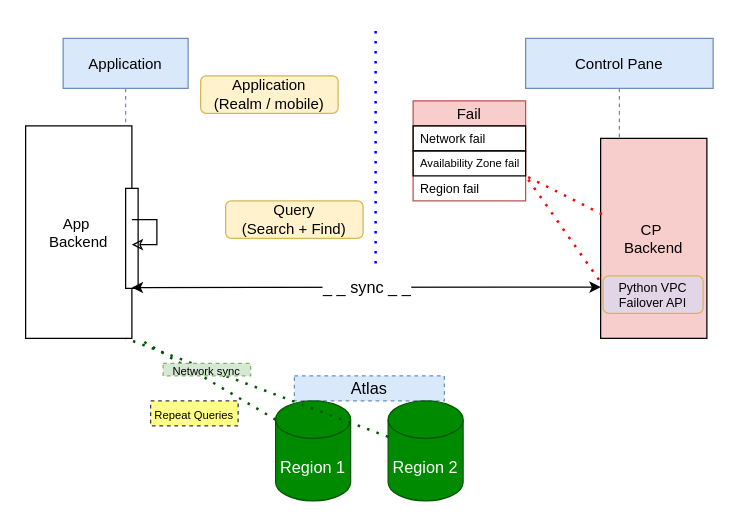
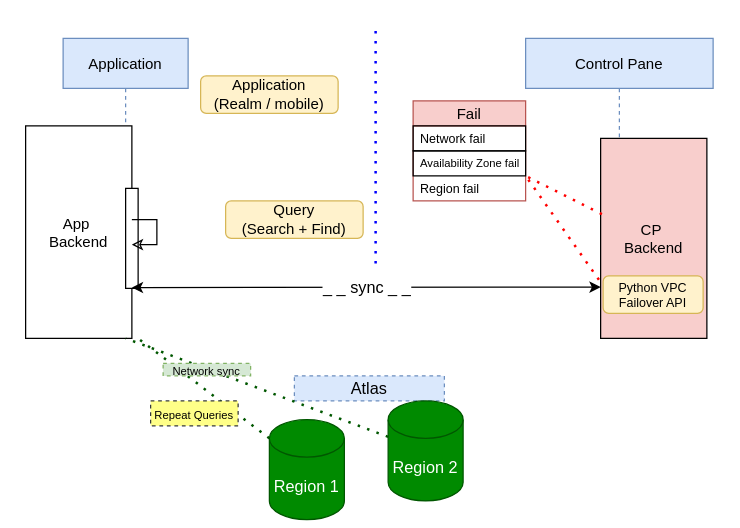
  <mxCell id="0" />
  <mxCell id="1" parent="0" />
  <mxCell id="2" value="Application" style="shape=umlLifeline;perimeter=lifelinePerimeter;container=1;collapsible=0;recursiveResize=0;rounded=0;shadow=0;strokeWidth=1;fillColor=#dae8fc;strokeColor=#6c8ebf;" parent="1" vertex="1"><mxGeometry x="50" y="30" width="100" height="240" as="geometry" /></mxCell>
  <mxCell id="3" value="App &#10;Backend" style="points=[];perimeter=orthogonalPerimeter;rounded=0;shadow=0;strokeWidth=1;" parent="2" vertex="1"><mxGeometry x="-30" y="70" width="85" height="170" as="geometry" /></mxCell>
  <mxCell id="4" value="" style="points=[];perimeter=orthogonalPerimeter;rounded=0;shadow=0;strokeWidth=1;" parent="2" vertex="1"><mxGeometry x="50" y="120" width="10" height="80" as="geometry" /></mxCell>
  <mxCell id="5" style="edgeStyle=orthogonalEdgeStyle;rounded=0;orthogonalLoop=1;jettySize=auto;html=1;fontSize=9;endArrow=classic;endFill=0;" edge="1" parent="2" source="3" target="3"><mxGeometry relative="1" as="geometry" /></mxCell>
  <mxCell id="6" value="Control Pane" style="shape=umlLifeline;perimeter=lifelinePerimeter;container=1;collapsible=0;recursiveResize=0;rounded=0;shadow=0;strokeWidth=1;fillColor=#dae8fc;strokeColor=#6c8ebf;" parent="1" vertex="1"><mxGeometry x="420" y="30" width="150" height="240" as="geometry" /></mxCell>
  <mxCell id="7" value="CP &#10;Backend" style="points=[];perimeter=orthogonalPerimeter;rounded=0;shadow=0;strokeWidth=1;fillColor=#f8cecc;" parent="6" vertex="1"><mxGeometry x="60" y="80" width="85" height="160" as="geometry" /></mxCell>
- <mxCell id="8" value="Python VPC&lt;br&gt;Failover API" style="rounded=1;whiteSpace=wrap;html=1;fontSize=10;strokeColor=#d6b656;fillColor=#e1d5e7;" vertex="1" parent="6"><mxGeometry x="62" y="190" width="80" height="30" as="geometry" /></mxCell>
+ <mxCell id="8" value="Python VPC&lt;br&gt;Failover API" style="rounded=1;whiteSpace=wrap;html=1;fontSize=10;strokeColor=#d6b656;fillColor=#fff2cc;" vertex="1" parent="6"><mxGeometry x="62" y="190" width="80" height="30" as="geometry" /></mxCell>
  <mxCell id="9" value="" style="endArrow=none;dashed=1;html=1;dashPattern=1 3;strokeWidth=2;rounded=0;fontSize=9;entryX=-0.012;entryY=0.71;entryDx=0;entryDy=0;entryPerimeter=0;exitX=0.012;exitY=0.379;exitDx=0;exitDy=0;exitPerimeter=0;strokeColor=#FF0000;" edge="1" parent="6" source="7" target="7"><mxGeometry width="50" height="50" relative="1" as="geometry"><mxPoint x="-50" y="290" as="sourcePoint" /><mxPoint y="240" as="targetPoint" /><Array as="points"><mxPoint y="110" /></Array></mxGeometry></mxCell>
  <mxCell id="10" value="Application &lt;br&gt;(Realm / mobile)" style="rounded=1;whiteSpace=wrap;html=1;fillColor=#fff2cc;strokeColor=#d6b656;" vertex="1" parent="1"><mxGeometry x="160" y="60" width="110" height="30" as="geometry" /></mxCell>
  <mxCell id="11" value="Query &lt;br&gt;(Search + Find)" style="rounded=1;whiteSpace=wrap;html=1;fillColor=#fff2cc;strokeColor=#d6b656;" vertex="1" parent="1"><mxGeometry x="180" y="160" width="110" height="30" as="geometry" /></mxCell>
  <mxCell id="12" value="Fail" style="swimlane;fontStyle=0;childLayout=stackLayout;horizontal=1;startSize=20;horizontalStack=0;resizeParent=1;resizeParentMax=0;resizeLast=0;collapsible=1;marginBottom=0;fillColor=#f8cecc;strokeColor=#b85450;" vertex="1" parent="1"><mxGeometry x="330" y="80" width="90" height="80" as="geometry" /></mxCell>
  <mxCell id="13" value="Network fail" style="text;strokeColor=default;fillColor=none;align=left;verticalAlign=middle;spacingLeft=4;spacingRight=4;overflow=hidden;points=[[0,0.5],[1,0.5]];portConstraint=eastwest;rotatable=0;fontSize=10;" vertex="1" parent="12"><mxGeometry y="20" width="90" height="20" as="geometry" /></mxCell>
  <mxCell id="14" value="Availability Zone fail" style="text;strokeColor=default;fillColor=none;align=left;verticalAlign=middle;spacingLeft=4;spacingRight=4;overflow=hidden;points=[[0,0.5],[1,0.5]];portConstraint=eastwest;rotatable=0;fontSize=9;" vertex="1" parent="12"><mxGeometry y="40" width="90" height="20" as="geometry" /></mxCell>
  <mxCell id="15" value="Region fail" style="text;strokeColor=none;fillColor=none;align=left;verticalAlign=middle;spacingLeft=4;spacingRight=4;overflow=hidden;points=[[0,0.5],[1,0.5]];portConstraint=eastwest;rotatable=0;fontSize=10;" vertex="1" parent="12"><mxGeometry y="60" width="90" height="20" as="geometry" /></mxCell>
  <mxCell id="16" value="&lt;div style=&quot;text-align: justify&quot;&gt;&lt;span style=&quot;font-size: 13px&quot;&gt;Atlas&lt;/span&gt;&lt;/div&gt;" style="rounded=0;whiteSpace=wrap;html=1;fontSize=10;strokeColor=#6c8ebf;align=center;fillColor=#dae8fc;dashed=1;" vertex="1" parent="1"><mxGeometry x="235" y="300" width="120" height="20" as="geometry" /></mxCell>
- <mxCell id="17" value="Region 1" style="shape=cylinder3;whiteSpace=wrap;html=1;boundedLbl=1;backgroundOutline=1;size=15;fontSize=13;strokeColor=#005700;fillColor=#008a00;fontColor=#ffffff;" vertex="1" parent="1"><mxGeometry x="220" y="320" width="60" height="80" as="geometry" /></mxCell>
+ <mxCell id="17" value="Region 1" style="shape=cylinder3;whiteSpace=wrap;html=1;boundedLbl=1;backgroundOutline=1;size=15;fontSize=13;strokeColor=#005700;fillColor=#008a00;fontColor=#ffffff;" vertex="1" parent="1"><mxGeometry x="215" y="335" width="60" height="80" as="geometry" /></mxCell>
  <mxCell id="18" value="Region 2" style="shape=cylinder3;whiteSpace=wrap;html=1;boundedLbl=1;backgroundOutline=1;size=15;fontSize=13;strokeColor=#005700;fillColor=#008a00;fontColor=#ffffff;" vertex="1" parent="1"><mxGeometry x="310" y="320" width="60" height="80" as="geometry" /></mxCell>
  <mxCell id="19" value="" style="endArrow=none;dashed=1;html=1;dashPattern=1 3;strokeWidth=2;rounded=0;fontSize=13;exitX=0;exitY=0;exitDx=0;exitDy=15;exitPerimeter=0;fillColor=#008a00;strokeColor=#005700;" edge="1" parent="1" source="17"><mxGeometry width="50" height="50" relative="1" as="geometry"><mxPoint x="370" y="330" as="sourcePoint" /><mxPoint x="110" y="270" as="targetPoint" /></mxGeometry></mxCell>
  <mxCell id="20" value="" style="endArrow=none;dashed=1;html=1;dashPattern=1 3;strokeWidth=2;rounded=0;fontSize=13;fillColor=#008a00;strokeColor=#005700;" edge="1" parent="1" source="18"><mxGeometry width="50" height="50" relative="1" as="geometry"><mxPoint x="230" y="345" as="sourcePoint" /><mxPoint x="100" y="270" as="targetPoint" /></mxGeometry></mxCell>
  <mxCell id="21" value="&lt;font style=&quot;font-size: 9px&quot;&gt;Repeat Queries&lt;/font&gt;" style="text;html=1;strokeColor=#36393d;fillColor=#ffff88;align=center;verticalAlign=middle;whiteSpace=wrap;rounded=0;fontSize=13;dashed=1;" vertex="1" parent="1"><mxGeometry x="120" y="320" width="70" height="20" as="geometry" /></mxCell>
  <mxCell id="22" value="_ _ sync _ _" style="endArrow=classic;startArrow=classic;html=1;rounded=0;fontSize=13;exitX=1;exitY=0.761;exitDx=0;exitDy=0;exitPerimeter=0;" edge="1" parent="1" source="3"><mxGeometry width="50" height="50" relative="1" as="geometry"><mxPoint x="370" y="320" as="sourcePoint" /><mxPoint x="480" y="229" as="targetPoint" /></mxGeometry></mxCell>
  <mxCell id="23" value="&lt;font style=&quot;font-size: 9px&quot;&gt;Network sync&lt;/font&gt;" style="text;html=1;strokeColor=#82b366;fillColor=#d5e8d4;align=center;verticalAlign=middle;whiteSpace=wrap;rounded=0;fontSize=13;dashed=1;" vertex="1" parent="1"><mxGeometry x="130" y="290" width="70" height="10" as="geometry" /></mxCell>
  <mxCell id="24" value="" style="endArrow=none;dashed=1;html=1;dashPattern=1 3;strokeWidth=2;rounded=0;fontSize=9;fillColor=#cce5ff;strokeColor=#0000FF;" edge="1" parent="1"><mxGeometry width="50" height="50" relative="1" as="geometry"><mxPoint x="300" y="210" as="sourcePoint" /><mxPoint x="300" y="20" as="targetPoint" /></mxGeometry></mxCell>
